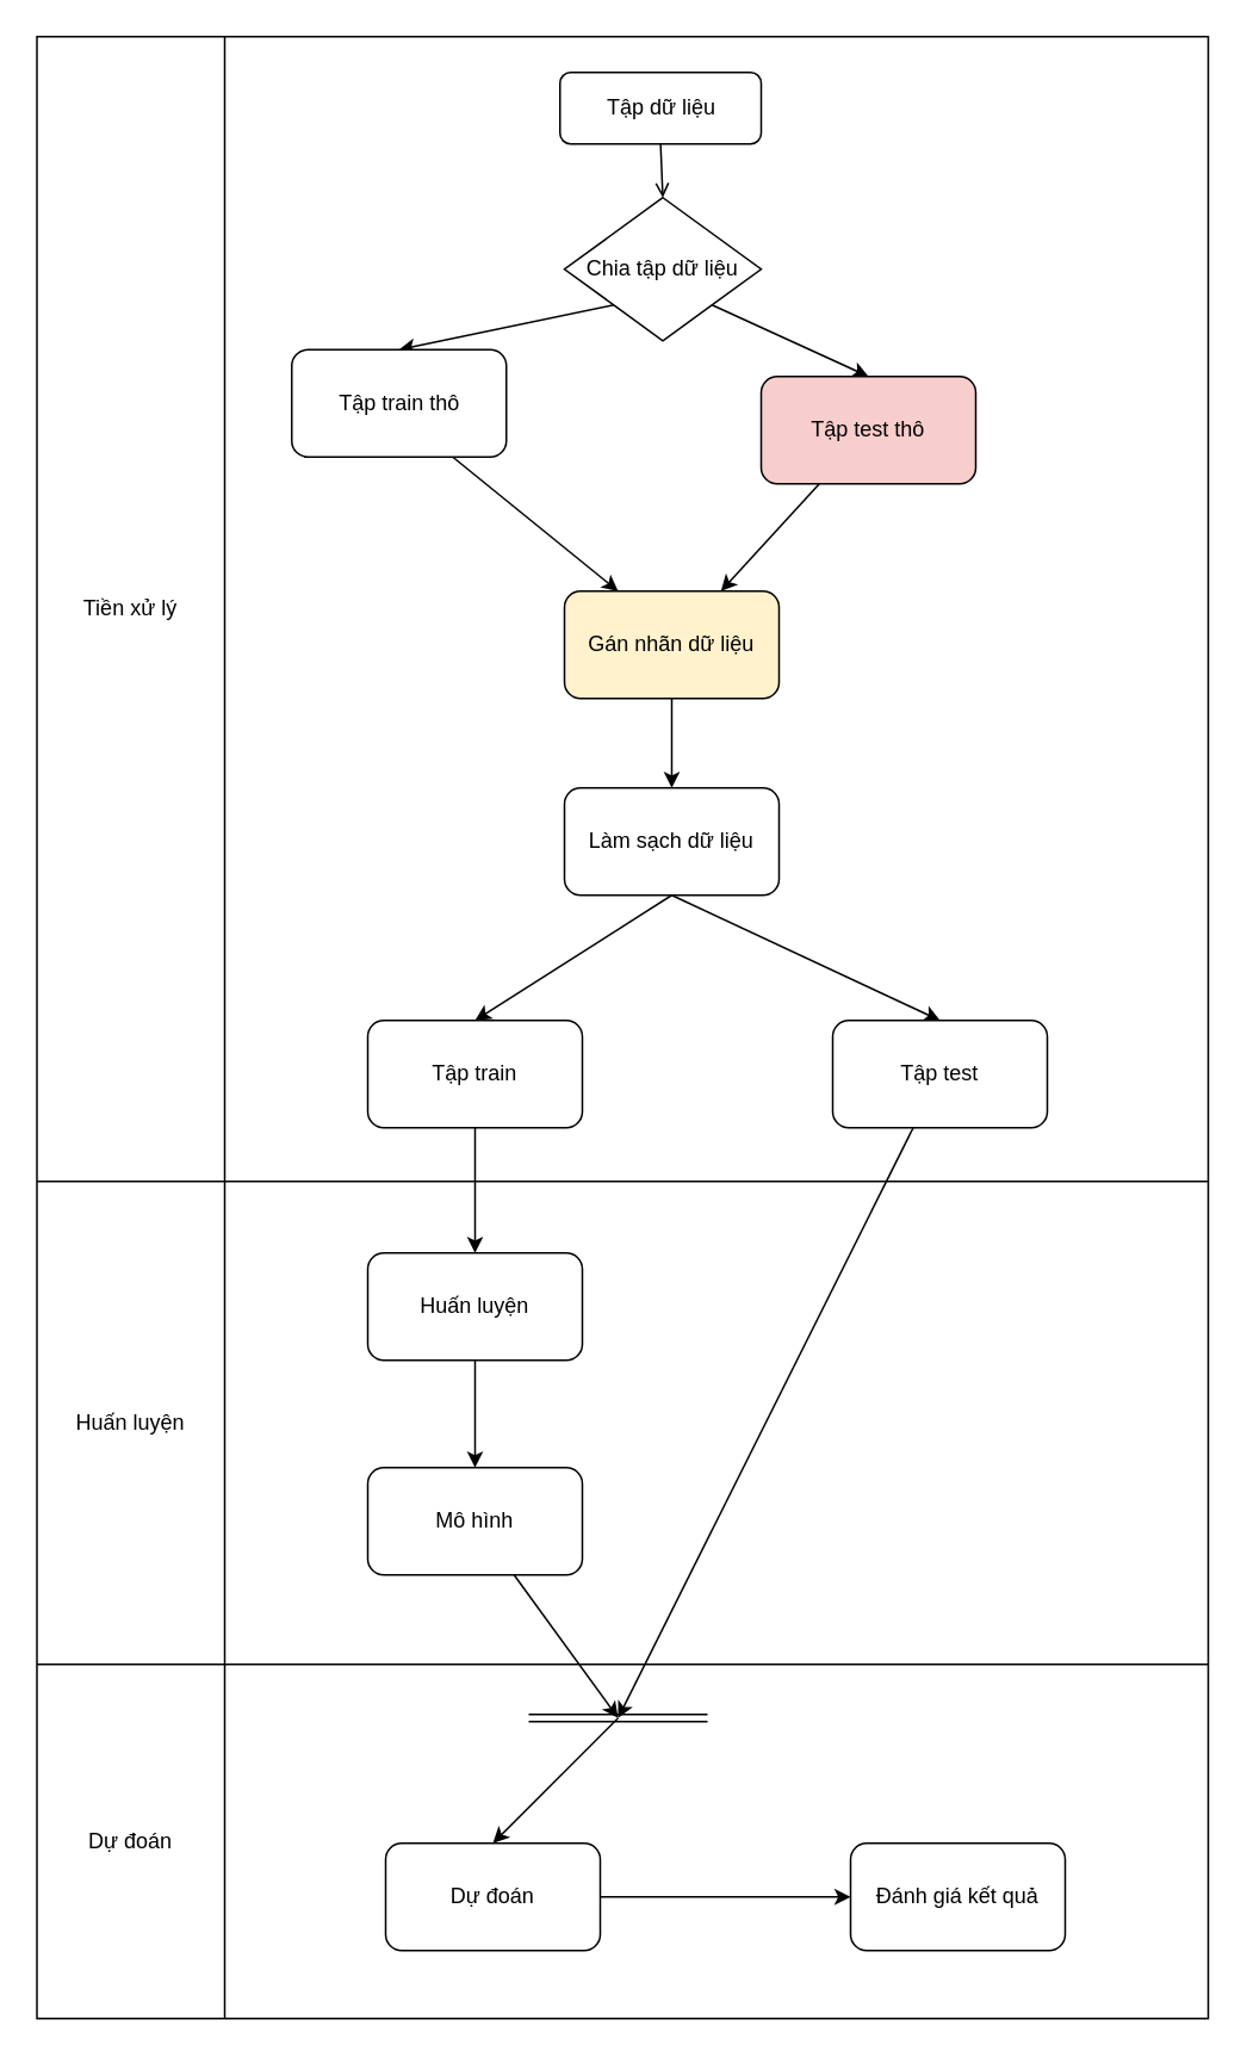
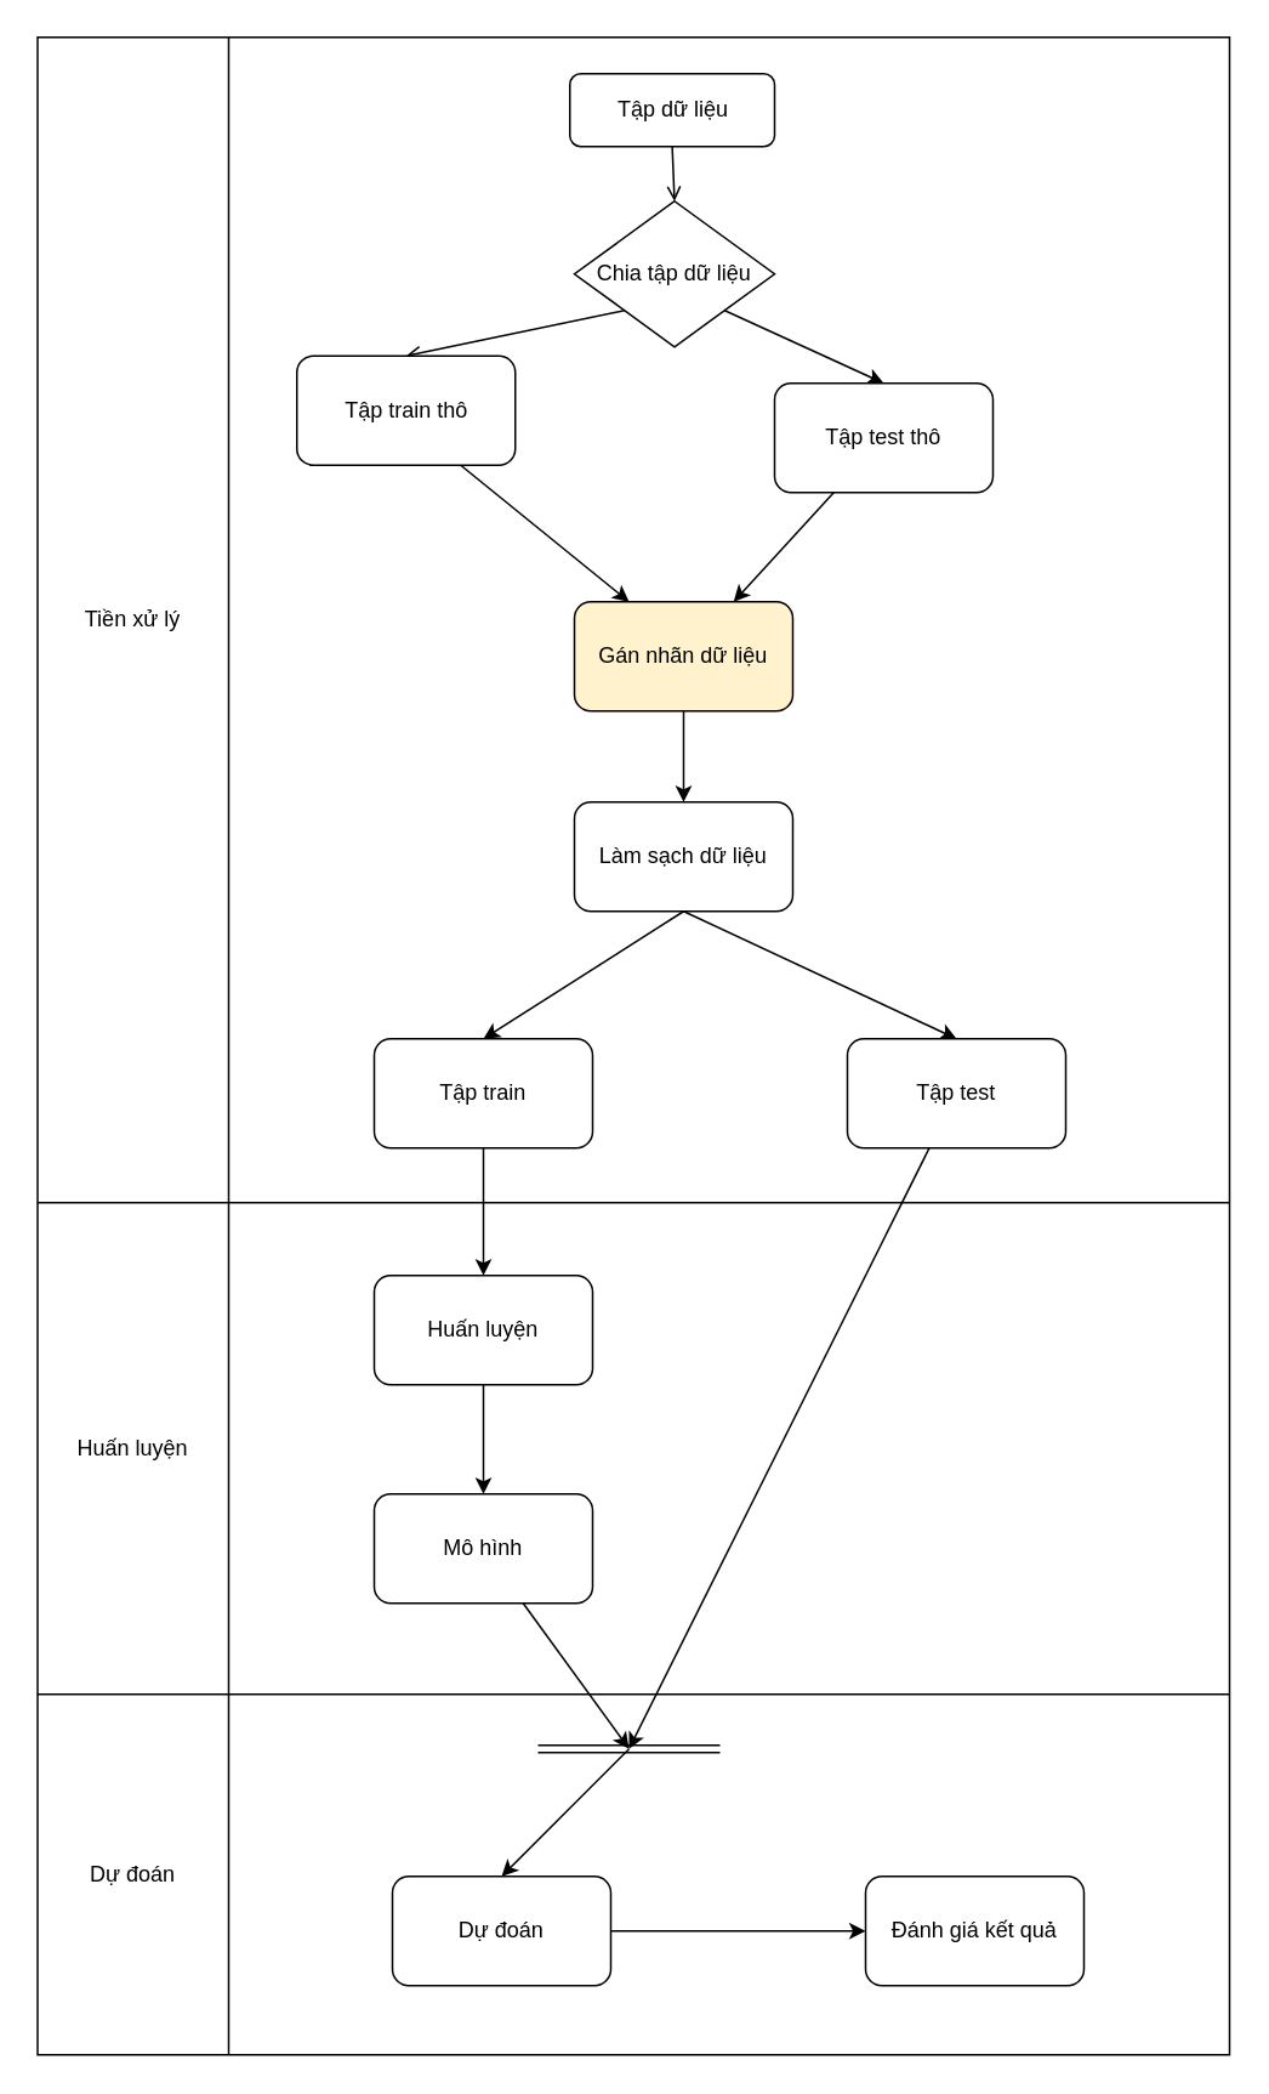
  <mxCell id="0" />
  <mxCell id="1" parent="0" />
  <mxCell id="2" value="" style="shape=table;startSize=0;container=1;collapsible=0;childLayout=tableLayout;" vertex="1" parent="1"><mxGeometry x="20" y="20" width="655" height="1108" as="geometry" /></mxCell>
  <mxCell id="3" value="" style="shape=tableRow;horizontal=0;startSize=0;swimlaneHead=0;swimlaneBody=0;strokeColor=inherit;top=0;left=0;bottom=0;right=0;collapsible=0;dropTarget=0;fillColor=none;points=[[0,0.5],[1,0.5]];portConstraint=eastwest;" vertex="1" parent="2"><mxGeometry width="655" height="640" as="geometry" /></mxCell>
  <mxCell id="4" value="Tiền xử lý" style="shape=partialRectangle;html=1;whiteSpace=wrap;connectable=0;strokeColor=inherit;overflow=hidden;fillColor=none;top=0;left=0;bottom=0;right=0;pointerEvents=1;align=center;" vertex="1" parent="3"><mxGeometry width="105" height="640" as="geometry"><mxRectangle width="105" height="640" as="alternateBounds" /></mxGeometry></mxCell>
  <mxCell id="5" value="" style="shape=partialRectangle;html=1;whiteSpace=wrap;connectable=0;strokeColor=inherit;overflow=hidden;fillColor=none;top=0;left=0;bottom=0;right=0;pointerEvents=1;" vertex="1" parent="3"><mxGeometry x="105" width="550" height="640" as="geometry"><mxRectangle width="550" height="640" as="alternateBounds" /></mxGeometry></mxCell>
  <mxCell id="6" value="" style="shape=tableRow;horizontal=0;startSize=0;swimlaneHead=0;swimlaneBody=0;strokeColor=inherit;top=0;left=0;bottom=0;right=0;collapsible=0;dropTarget=0;fillColor=none;points=[[0,0.5],[1,0.5]];portConstraint=eastwest;" vertex="1" parent="2"><mxGeometry y="640" width="655" height="270" as="geometry" /></mxCell>
  <mxCell id="7" value="Huấn luyện" style="shape=partialRectangle;html=1;whiteSpace=wrap;connectable=0;strokeColor=inherit;overflow=hidden;fillColor=none;top=0;left=0;bottom=0;right=0;pointerEvents=1;" vertex="1" parent="6"><mxGeometry width="105" height="270" as="geometry"><mxRectangle width="105" height="270" as="alternateBounds" /></mxGeometry></mxCell>
  <mxCell id="8" value="" style="shape=partialRectangle;html=1;whiteSpace=wrap;connectable=0;strokeColor=inherit;overflow=hidden;fillColor=none;top=0;left=0;bottom=0;right=0;pointerEvents=1;" vertex="1" parent="6"><mxGeometry x="105" width="550" height="270" as="geometry"><mxRectangle width="550" height="270" as="alternateBounds" /></mxGeometry></mxCell>
  <mxCell id="9" value="" style="shape=tableRow;horizontal=0;startSize=0;swimlaneHead=0;swimlaneBody=0;strokeColor=inherit;top=0;left=0;bottom=0;right=0;collapsible=0;dropTarget=0;fillColor=none;points=[[0,0.5],[1,0.5]];portConstraint=eastwest;" vertex="1" parent="2"><mxGeometry y="910" width="655" height="198" as="geometry" /></mxCell>
  <mxCell id="10" value="Dự đoán" style="shape=partialRectangle;html=1;whiteSpace=wrap;connectable=0;strokeColor=inherit;overflow=hidden;fillColor=none;top=0;left=0;bottom=0;right=0;pointerEvents=1;" vertex="1" parent="9"><mxGeometry width="105" height="198" as="geometry"><mxRectangle width="105" height="198" as="alternateBounds" /></mxGeometry></mxCell>
  <mxCell id="11" value="" style="shape=partialRectangle;html=1;whiteSpace=wrap;connectable=0;strokeColor=inherit;overflow=hidden;fillColor=none;top=0;left=0;bottom=0;right=0;pointerEvents=1;" vertex="1" parent="9"><mxGeometry x="105" width="550" height="198" as="geometry"><mxRectangle width="550" height="198" as="alternateBounds" /></mxGeometry></mxCell>
  <mxCell id="12" style="edgeStyle=none;rounded=0;orthogonalLoop=1;jettySize=auto;html=1;exitX=0.5;exitY=1;exitDx=0;exitDy=0;entryX=0.5;entryY=0;entryDx=0;entryDy=0;strokeColor=default;endArrow=open;" edge="1" parent="1" source="13" target="16"><mxGeometry relative="1" as="geometry" /></mxCell>
  <mxCell id="13" value="Tập dữ liệu" style="rounded=1;whiteSpace=wrap;html=1;" vertex="1" parent="1"><mxGeometry x="312.5" y="40" width="112.5" height="40" as="geometry" /></mxCell>
- <mxCell id="14" style="edgeStyle=none;rounded=0;orthogonalLoop=1;jettySize=auto;html=1;exitX=0;exitY=1;exitDx=0;exitDy=0;entryX=0.5;entryY=0;entryDx=0;entryDy=0;strokeColor=default;" edge="1" parent="1" source="16" target="18"><mxGeometry relative="1" as="geometry" /></mxCell>
+ <mxCell id="14" style="edgeStyle=none;rounded=0;orthogonalLoop=1;jettySize=auto;html=1;exitX=0;exitY=1;exitDx=0;exitDy=0;entryX=0.5;entryY=0;entryDx=0;entryDy=0;strokeColor=default;endArrow=open;" edge="1" parent="1" source="16" target="18"><mxGeometry relative="1" as="geometry" /></mxCell>
  <mxCell id="15" style="edgeStyle=none;rounded=0;orthogonalLoop=1;jettySize=auto;html=1;exitX=1;exitY=1;exitDx=0;exitDy=0;entryX=0.5;entryY=0;entryDx=0;entryDy=0;strokeColor=default;" edge="1" parent="1" source="16" target="20"><mxGeometry relative="1" as="geometry" /></mxCell>
  <mxCell id="16" value="Chia tập dữ liệu" style="rhombus;whiteSpace=wrap;html=1;" vertex="1" parent="1"><mxGeometry x="315" y="110" width="110" height="80" as="geometry" /></mxCell>
  <mxCell id="17" style="edgeStyle=none;rounded=0;orthogonalLoop=1;jettySize=auto;html=1;exitX=0.75;exitY=1;exitDx=0;exitDy=0;entryX=0.25;entryY=0;entryDx=0;entryDy=0;strokeColor=default;" edge="1" parent="1" source="18" target="22"><mxGeometry relative="1" as="geometry" /></mxCell>
  <mxCell id="18" value="Tập train thô" style="rounded=1;whiteSpace=wrap;html=1;" vertex="1" parent="1"><mxGeometry x="162.5" y="195" width="120" height="60" as="geometry" /></mxCell>
  <mxCell id="19" style="rounded=0;orthogonalLoop=1;jettySize=auto;html=1;" edge="1" parent="1" source="20" target="22"><mxGeometry relative="1" as="geometry" /></mxCell>
- <mxCell id="20" value="Tập test thô" style="rounded=1;whiteSpace=wrap;html=1;fillColor=#f8cecc;" vertex="1" parent="1"><mxGeometry x="425" y="210" width="120" height="60" as="geometry" /></mxCell>
+ <mxCell id="20" value="Tập test thô" style="rounded=1;whiteSpace=wrap;html=1;" vertex="1" parent="1"><mxGeometry x="425" y="210" width="120" height="60" as="geometry" /></mxCell>
  <mxCell id="21" style="edgeStyle=none;rounded=0;orthogonalLoop=1;jettySize=auto;html=1;entryX=0.5;entryY=0;entryDx=0;entryDy=0;strokeColor=default;" edge="1" parent="1" source="22" target="25"><mxGeometry relative="1" as="geometry" /></mxCell>
  <mxCell id="22" value="Gán nhãn dữ liệu" style="rounded=1;whiteSpace=wrap;html=1;fillColor=#fff2cc;" vertex="1" parent="1"><mxGeometry x="315" y="330" width="120" height="60" as="geometry" /></mxCell>
  <mxCell id="23" style="edgeStyle=none;rounded=0;orthogonalLoop=1;jettySize=auto;html=1;exitX=0.5;exitY=1;exitDx=0;exitDy=0;entryX=0.5;entryY=0;entryDx=0;entryDy=0;strokeColor=default;" edge="1" parent="1" source="25" target="27"><mxGeometry relative="1" as="geometry" /></mxCell>
  <mxCell id="24" style="edgeStyle=none;rounded=0;orthogonalLoop=1;jettySize=auto;html=1;exitX=0.5;exitY=1;exitDx=0;exitDy=0;entryX=0.5;entryY=0;entryDx=0;entryDy=0;strokeColor=default;" edge="1" parent="1" source="25" target="29"><mxGeometry relative="1" as="geometry" /></mxCell>
  <mxCell id="25" value="Làm sạch dữ liệu" style="rounded=1;whiteSpace=wrap;html=1;" vertex="1" parent="1"><mxGeometry x="315" y="440" width="120" height="60" as="geometry" /></mxCell>
  <mxCell id="26" style="edgeStyle=none;rounded=0;orthogonalLoop=1;jettySize=auto;html=1;strokeColor=default;" edge="1" parent="1" source="27" target="31"><mxGeometry relative="1" as="geometry" /></mxCell>
  <mxCell id="27" value="Tập train" style="rounded=1;whiteSpace=wrap;html=1;" vertex="1" parent="1"><mxGeometry x="205" y="570" width="120" height="60" as="geometry" /></mxCell>
  <mxCell id="28" style="edgeStyle=none;rounded=0;orthogonalLoop=1;jettySize=auto;html=1;strokeColor=default;" edge="1" parent="1" source="29"><mxGeometry relative="1" as="geometry"><mxPoint x="345" y="960" as="targetPoint" /></mxGeometry></mxCell>
  <mxCell id="29" value="Tập test" style="rounded=1;whiteSpace=wrap;html=1;" vertex="1" parent="1"><mxGeometry x="465" y="570" width="120" height="60" as="geometry" /></mxCell>
  <mxCell id="30" style="edgeStyle=none;rounded=0;orthogonalLoop=1;jettySize=auto;html=1;entryX=0.5;entryY=0;entryDx=0;entryDy=0;strokeColor=default;" edge="1" parent="1" source="31" target="33"><mxGeometry relative="1" as="geometry" /></mxCell>
  <mxCell id="31" value="Huấn luyện" style="rounded=1;whiteSpace=wrap;html=1;" vertex="1" parent="1"><mxGeometry x="205" y="700" width="120" height="60" as="geometry" /></mxCell>
  <mxCell id="32" style="edgeStyle=none;rounded=0;orthogonalLoop=1;jettySize=auto;html=1;strokeColor=default;" edge="1" parent="1" source="33"><mxGeometry relative="1" as="geometry"><mxPoint x="345" y="960" as="targetPoint" /></mxGeometry></mxCell>
  <mxCell id="33" value="Mô hình" style="rounded=1;whiteSpace=wrap;html=1;" vertex="1" parent="1"><mxGeometry x="205" y="820" width="120" height="60" as="geometry" /></mxCell>
  <mxCell id="34" style="edgeStyle=none;rounded=0;orthogonalLoop=1;jettySize=auto;html=1;entryX=0;entryY=0.5;entryDx=0;entryDy=0;strokeColor=default;" edge="1" parent="1" source="35" target="38"><mxGeometry relative="1" as="geometry" /></mxCell>
  <mxCell id="35" value="Dự đoán" style="rounded=1;whiteSpace=wrap;html=1;" vertex="1" parent="1"><mxGeometry x="215" y="1030" width="120" height="60" as="geometry" /></mxCell>
  <mxCell id="36" value="" style="shape=link;html=1;rounded=0;strokeColor=default;" edge="1" parent="1"><mxGeometry width="100" relative="1" as="geometry"><mxPoint x="295" y="960" as="sourcePoint" /><mxPoint x="395" y="960" as="targetPoint" /></mxGeometry></mxCell>
  <mxCell id="37" value="" style="endArrow=classic;html=1;rounded=0;strokeColor=default;entryX=0.5;entryY=0;entryDx=0;entryDy=0;" edge="1" parent="1" target="35"><mxGeometry width="50" height="50" relative="1" as="geometry"><mxPoint x="345" y="960" as="sourcePoint" /><mxPoint x="295" y="840" as="targetPoint" /></mxGeometry></mxCell>
  <mxCell id="38" value="Đánh giá kết quả" style="rounded=1;whiteSpace=wrap;html=1;" vertex="1" parent="1"><mxGeometry x="475" y="1030" width="120" height="60" as="geometry" /></mxCell>
